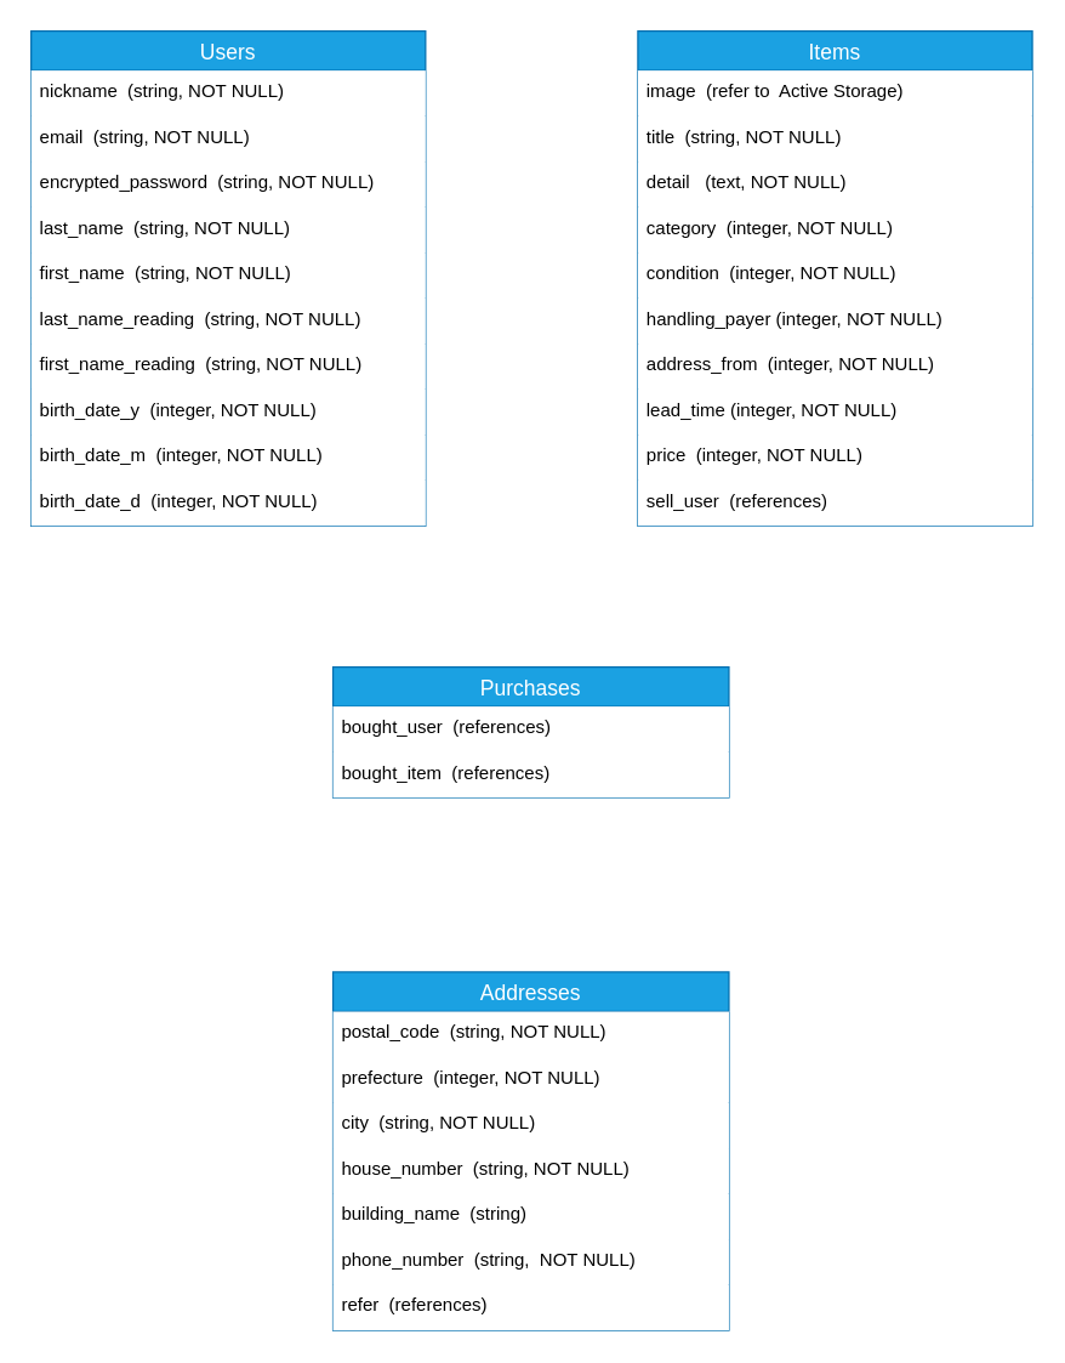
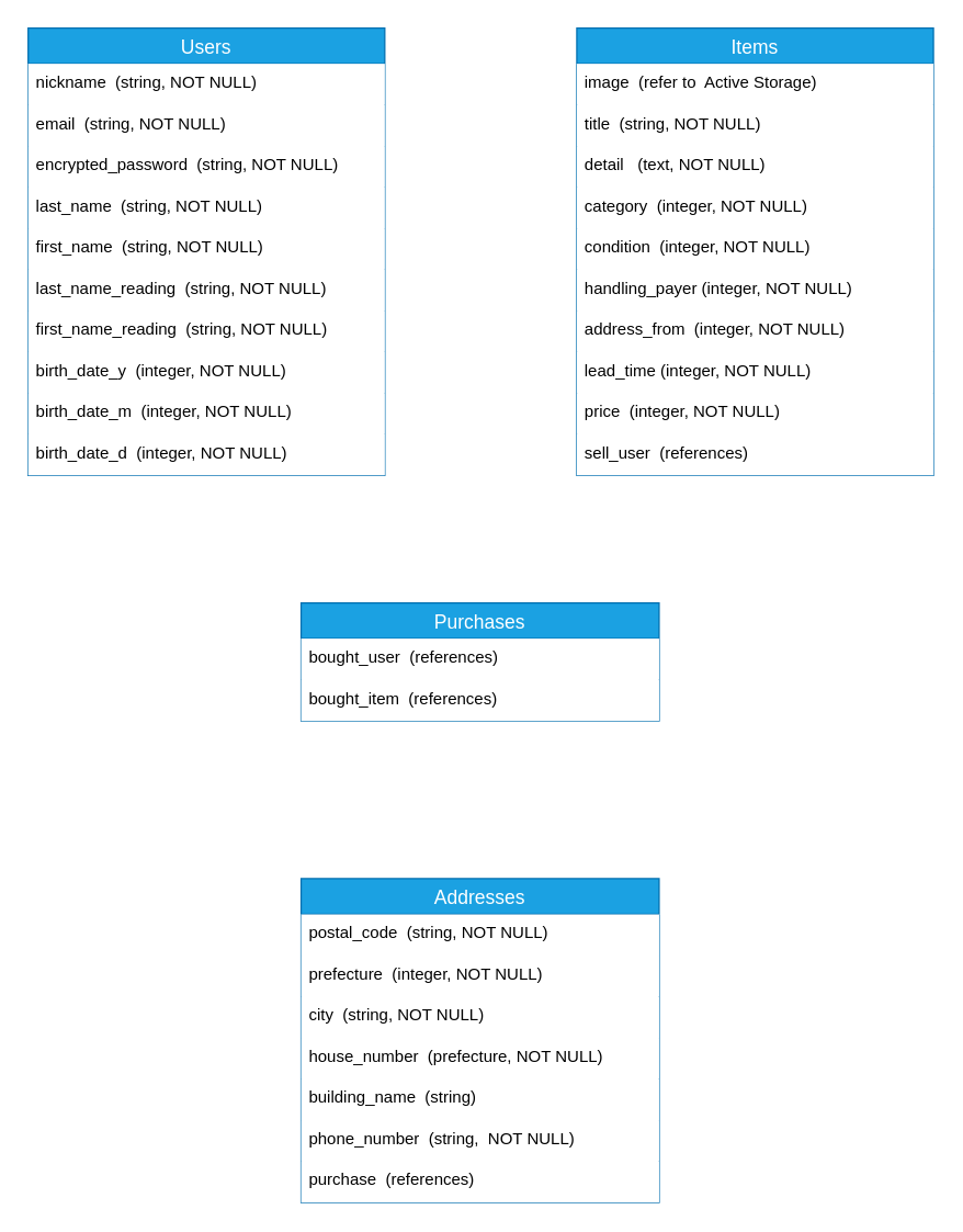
  <mxCell id="0" />
  <mxCell id="1" parent="0" />
  <mxCell id="2" value="Users" style="swimlane;fontStyle=0;childLayout=stackLayout;horizontal=1;startSize=26;horizontalStack=0;resizeParent=1;resizeParentMax=0;resizeLast=0;collapsible=1;marginBottom=0;align=center;fontSize=14;fillColor=#1ba1e2;strokeColor=#006EAF;fontColor=#ffffff;" vertex="1" parent="1"><mxGeometry x="20" y="20" width="260" height="326" as="geometry" /></mxCell>
  <mxCell id="3" value="nickname  (string, NOT NULL)" style="text;strokeColor=none;spacingLeft=4;spacingRight=4;overflow=hidden;rotatable=0;points=[[0,0.5],[1,0.5]];portConstraint=eastwest;fontSize=12;fillColor=#FFFFFF;fontColor=#000000;" vertex="1" parent="2"><mxGeometry y="26" width="260" height="30" as="geometry" /></mxCell>
  <mxCell id="4" value="email  (string, NOT NULL)" style="text;strokeColor=none;spacingLeft=4;spacingRight=4;overflow=hidden;rotatable=0;points=[[0,0.5],[1,0.5]];portConstraint=eastwest;fontSize=12;fillColor=#FFFFFF;fontColor=#000000;" vertex="1" parent="2"><mxGeometry y="56" width="260" height="30" as="geometry" /></mxCell>
  <mxCell id="5" value="encrypted_password  (string, NOT NULL)" style="text;strokeColor=none;spacingLeft=4;spacingRight=4;overflow=hidden;rotatable=0;points=[[0,0.5],[1,0.5]];portConstraint=eastwest;fontSize=12;fillColor=#FFFFFF;fontColor=#000000;" vertex="1" parent="2"><mxGeometry y="86" width="260" height="30" as="geometry" /></mxCell>
  <mxCell id="6" value="last_name  (string, NOT NULL)" style="text;strokeColor=none;spacingLeft=4;spacingRight=4;overflow=hidden;rotatable=0;points=[[0,0.5],[1,0.5]];portConstraint=eastwest;fontSize=12;fillColor=#FFFFFF;fontColor=#000000;" vertex="1" parent="2"><mxGeometry y="116" width="260" height="30" as="geometry" /></mxCell>
  <mxCell id="7" value="first_name  (string, NOT NULL)" style="text;strokeColor=none;spacingLeft=4;spacingRight=4;overflow=hidden;rotatable=0;points=[[0,0.5],[1,0.5]];portConstraint=eastwest;fontSize=12;fillColor=#FFFFFF;fontColor=#000000;" vertex="1" parent="2"><mxGeometry y="146" width="260" height="30" as="geometry" /></mxCell>
  <mxCell id="8" value="last_name_reading  (string, NOT NULL)" style="text;strokeColor=none;spacingLeft=4;spacingRight=4;overflow=hidden;rotatable=0;points=[[0,0.5],[1,0.5]];portConstraint=eastwest;fontSize=12;fillColor=#FFFFFF;fontColor=#000000;" vertex="1" parent="2"><mxGeometry y="176" width="260" height="30" as="geometry" /></mxCell>
  <mxCell id="9" value="first_name_reading  (string, NOT NULL)" style="text;strokeColor=none;spacingLeft=4;spacingRight=4;overflow=hidden;rotatable=0;points=[[0,0.5],[1,0.5]];portConstraint=eastwest;fontSize=12;fillColor=#FFFFFF;fontColor=#000000;" vertex="1" parent="2"><mxGeometry y="206" width="260" height="30" as="geometry" /></mxCell>
  <mxCell id="10" value="birth_date_y  (integer, NOT NULL)" style="text;strokeColor=none;spacingLeft=4;spacingRight=4;overflow=hidden;rotatable=0;points=[[0,0.5],[1,0.5]];portConstraint=eastwest;fontSize=12;fillColor=#FFFFFF;fontColor=#000000;" vertex="1" parent="2"><mxGeometry y="236" width="260" height="30" as="geometry" /></mxCell>
  <mxCell id="11" value="birth_date_m  (integer, NOT NULL)" style="text;strokeColor=none;spacingLeft=4;spacingRight=4;overflow=hidden;rotatable=0;points=[[0,0.5],[1,0.5]];portConstraint=eastwest;fontSize=12;fillColor=#FFFFFF;fontColor=#000000;" vertex="1" parent="2"><mxGeometry y="266" width="260" height="30" as="geometry" /></mxCell>
  <mxCell id="12" value="birth_date_d  (integer, NOT NULL)" style="text;strokeColor=none;spacingLeft=4;spacingRight=4;overflow=hidden;rotatable=0;points=[[0,0.5],[1,0.5]];portConstraint=eastwest;fontSize=12;fillColor=#FFFFFF;fontColor=#000000;" vertex="1" parent="2"><mxGeometry y="296" width="260" height="30" as="geometry" /></mxCell>
  <mxCell id="13" value="Items" style="swimlane;fontStyle=0;childLayout=stackLayout;horizontal=1;startSize=26;horizontalStack=0;resizeParent=1;resizeParentMax=0;resizeLast=0;collapsible=1;marginBottom=0;align=center;fontSize=14;fillColor=#1ba1e2;strokeColor=#006EAF;fontColor=#ffffff;" vertex="1" parent="1"><mxGeometry x="420" y="20" width="260" height="326" as="geometry" /></mxCell>
  <mxCell id="14" value="image  (refer to  Active Storage)" style="text;strokeColor=none;spacingLeft=4;spacingRight=4;overflow=hidden;rotatable=0;points=[[0,0.5],[1,0.5]];portConstraint=eastwest;fontSize=12;fillColor=#FFFFFF;fontColor=#000000;" vertex="1" parent="13"><mxGeometry y="26" width="260" height="30" as="geometry" /></mxCell>
  <mxCell id="15" value="title  (string, NOT NULL)" style="text;strokeColor=none;spacingLeft=4;spacingRight=4;overflow=hidden;rotatable=0;points=[[0,0.5],[1,0.5]];portConstraint=eastwest;fontSize=12;fillColor=#FFFFFF;fontColor=#000000;" vertex="1" parent="13"><mxGeometry y="56" width="260" height="30" as="geometry" /></mxCell>
  <mxCell id="16" value="detail   (text, NOT NULL)" style="text;strokeColor=none;spacingLeft=4;spacingRight=4;overflow=hidden;rotatable=0;points=[[0,0.5],[1,0.5]];portConstraint=eastwest;fontSize=12;fillColor=#FFFFFF;fontColor=#000000;" vertex="1" parent="13"><mxGeometry y="86" width="260" height="30" as="geometry" /></mxCell>
  <mxCell id="17" value="category  (integer, NOT NULL)" style="text;strokeColor=none;spacingLeft=4;spacingRight=4;overflow=hidden;rotatable=0;points=[[0,0.5],[1,0.5]];portConstraint=eastwest;fontSize=12;fillColor=#FFFFFF;fontColor=#000000;" vertex="1" parent="13"><mxGeometry y="116" width="260" height="30" as="geometry" /></mxCell>
  <mxCell id="18" value="condition  (integer, NOT NULL)" style="text;strokeColor=none;spacingLeft=4;spacingRight=4;overflow=hidden;rotatable=0;points=[[0,0.5],[1,0.5]];portConstraint=eastwest;fontSize=12;fillColor=#FFFFFF;fontColor=#000000;" vertex="1" parent="13"><mxGeometry y="146" width="260" height="30" as="geometry" /></mxCell>
  <mxCell id="19" value="handling_payer (integer, NOT NULL)" style="text;strokeColor=none;spacingLeft=4;spacingRight=4;overflow=hidden;rotatable=0;points=[[0,0.5],[1,0.5]];portConstraint=eastwest;fontSize=12;fillColor=#FFFFFF;fontColor=#000000;" vertex="1" parent="13"><mxGeometry y="176" width="260" height="30" as="geometry" /></mxCell>
  <mxCell id="20" value="address_from  (integer, NOT NULL)" style="text;strokeColor=none;spacingLeft=4;spacingRight=4;overflow=hidden;rotatable=0;points=[[0,0.5],[1,0.5]];portConstraint=eastwest;fontSize=12;fillColor=#FFFFFF;fontColor=#000000;" vertex="1" parent="13"><mxGeometry y="206" width="260" height="30" as="geometry" /></mxCell>
  <mxCell id="21" value="lead_time (integer, NOT NULL)" style="text;strokeColor=none;spacingLeft=4;spacingRight=4;overflow=hidden;rotatable=0;points=[[0,0.5],[1,0.5]];portConstraint=eastwest;fontSize=12;fillColor=#FFFFFF;fontColor=#000000;" vertex="1" parent="13"><mxGeometry y="236" width="260" height="30" as="geometry" /></mxCell>
  <mxCell id="22" value="price  (integer, NOT NULL)" style="text;strokeColor=none;spacingLeft=4;spacingRight=4;overflow=hidden;rotatable=0;points=[[0,0.5],[1,0.5]];portConstraint=eastwest;fontSize=12;fillColor=#FFFFFF;fontColor=#000000;" vertex="1" parent="13"><mxGeometry y="266" width="260" height="30" as="geometry" /></mxCell>
  <mxCell id="23" value="sell_user  (references)" style="text;strokeColor=none;spacingLeft=4;spacingRight=4;overflow=hidden;rotatable=0;points=[[0,0.5],[1,0.5]];portConstraint=eastwest;fontSize=12;fillColor=#FFFFFF;fontColor=#000000;" vertex="1" parent="13"><mxGeometry y="296" width="260" height="30" as="geometry" /></mxCell>
  <mxCell id="24" value="Purchases" style="swimlane;fontStyle=0;childLayout=stackLayout;horizontal=1;startSize=26;horizontalStack=0;resizeParent=1;resizeParentMax=0;resizeLast=0;collapsible=1;marginBottom=0;align=center;fontSize=14;fillColor=#1ba1e2;strokeColor=#006EAF;fontColor=#ffffff;" vertex="1" parent="1"><mxGeometry x="219" y="439" width="261" height="86" as="geometry" /></mxCell>
  <mxCell id="25" value="bought_user  (references)" style="text;strokeColor=none;spacingLeft=4;spacingRight=4;overflow=hidden;rotatable=0;points=[[0,0.5],[1,0.5]];portConstraint=eastwest;fontSize=12;fillColor=#FFFFFF;fontColor=#000000;" vertex="1" parent="24"><mxGeometry y="26" width="261" height="30" as="geometry" /></mxCell>
  <mxCell id="26" value="bought_item  (references)" style="text;strokeColor=none;spacingLeft=4;spacingRight=4;overflow=hidden;rotatable=0;points=[[0,0.5],[1,0.5]];portConstraint=eastwest;fontSize=12;fillColor=#FFFFFF;fontColor=#000000;" vertex="1" parent="24"><mxGeometry y="56" width="261" height="30" as="geometry" /></mxCell>
  <mxCell id="27" value="Addresses" style="swimlane;fontStyle=0;childLayout=stackLayout;horizontal=1;startSize=26;horizontalStack=0;resizeParent=1;resizeParentMax=0;resizeLast=0;collapsible=1;marginBottom=0;align=center;fontSize=14;fillColor=#1ba1e2;strokeColor=#006EAF;fontColor=#ffffff;" vertex="1" parent="1"><mxGeometry x="219" y="640" width="261" height="236" as="geometry" /></mxCell>
  <mxCell id="28" value="postal_code  (string, NOT NULL)" style="text;strokeColor=none;spacingLeft=4;spacingRight=4;overflow=hidden;rotatable=0;points=[[0,0.5],[1,0.5]];portConstraint=eastwest;fontSize=12;fillColor=#FFFFFF;fontColor=#000000;" vertex="1" parent="27"><mxGeometry y="26" width="261" height="30" as="geometry" /></mxCell>
  <mxCell id="29" value="prefecture  (integer, NOT NULL)" style="text;strokeColor=none;spacingLeft=4;spacingRight=4;overflow=hidden;rotatable=0;points=[[0,0.5],[1,0.5]];portConstraint=eastwest;fontSize=12;fillColor=#FFFFFF;fontColor=#000000;" vertex="1" parent="27"><mxGeometry y="56" width="261" height="30" as="geometry" /></mxCell>
  <mxCell id="30" value="city  (string, NOT NULL)" style="text;strokeColor=none;spacingLeft=4;spacingRight=4;overflow=hidden;rotatable=0;points=[[0,0.5],[1,0.5]];portConstraint=eastwest;fontSize=12;fillColor=#FFFFFF;fontColor=#000000;" vertex="1" parent="27"><mxGeometry y="86" width="261" height="30" as="geometry" /></mxCell>
- <mxCell id="31" value="house_number  (string, NOT NULL)" style="text;strokeColor=none;spacingLeft=4;spacingRight=4;overflow=hidden;rotatable=0;points=[[0,0.5],[1,0.5]];portConstraint=eastwest;fontSize=12;fillColor=#FFFFFF;fontColor=#000000;" vertex="1" parent="27"><mxGeometry y="116" width="261" height="30" as="geometry" /></mxCell>
+ <mxCell id="31" value="house_number  (prefecture, NOT NULL)" style="text;strokeColor=none;spacingLeft=4;spacingRight=4;overflow=hidden;rotatable=0;points=[[0,0.5],[1,0.5]];portConstraint=eastwest;fontSize=12;fillColor=#FFFFFF;fontColor=#000000;" vertex="1" parent="27"><mxGeometry y="116" width="261" height="30" as="geometry" /></mxCell>
  <mxCell id="32" value="building_name  (string)" style="text;strokeColor=none;spacingLeft=4;spacingRight=4;overflow=hidden;rotatable=0;points=[[0,0.5],[1,0.5]];portConstraint=eastwest;fontSize=12;fillColor=#FFFFFF;fontColor=#000000;" vertex="1" parent="27"><mxGeometry y="146" width="261" height="30" as="geometry" /></mxCell>
  <mxCell id="33" value="phone_number  (string,  NOT NULL)" style="text;strokeColor=none;spacingLeft=4;spacingRight=4;overflow=hidden;rotatable=0;points=[[0,0.5],[1,0.5]];portConstraint=eastwest;fontSize=12;fillColor=#FFFFFF;fontColor=#000000;" vertex="1" parent="27"><mxGeometry y="176" width="261" height="30" as="geometry" /></mxCell>
- <mxCell id="34" value="refer  (references)" style="text;strokeColor=none;spacingLeft=4;spacingRight=4;overflow=hidden;rotatable=0;points=[[0,0.5],[1,0.5]];portConstraint=eastwest;fontSize=12;fillColor=#FFFFFF;fontColor=#000000;" vertex="1" parent="27"><mxGeometry y="206" width="261" height="30" as="geometry" /></mxCell>
+ <mxCell id="34" value="purchase  (references)" style="text;strokeColor=none;spacingLeft=4;spacingRight=4;overflow=hidden;rotatable=0;points=[[0,0.5],[1,0.5]];portConstraint=eastwest;fontSize=12;fillColor=#FFFFFF;fontColor=#000000;" vertex="1" parent="27"><mxGeometry y="206" width="261" height="30" as="geometry" /></mxCell>
